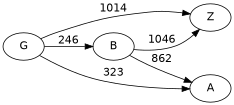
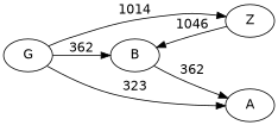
  digraph {
    fontname="DejaVu Sans"
    rankdir=LR
    node [fontname="DejaVu Sans"]
    edge [fontname="DejaVu Sans"]
    G
    B
    A
    Z
-   G -> B [label=246]
+   G -> B [label=362]
    G -> A [label=323]
    G -> Z [label=1014]
-   B -> A [label=862]
-   B -> Z [label=1046]
+   B -> A [label=362]
+   Z -> B [label=1046]
  }
